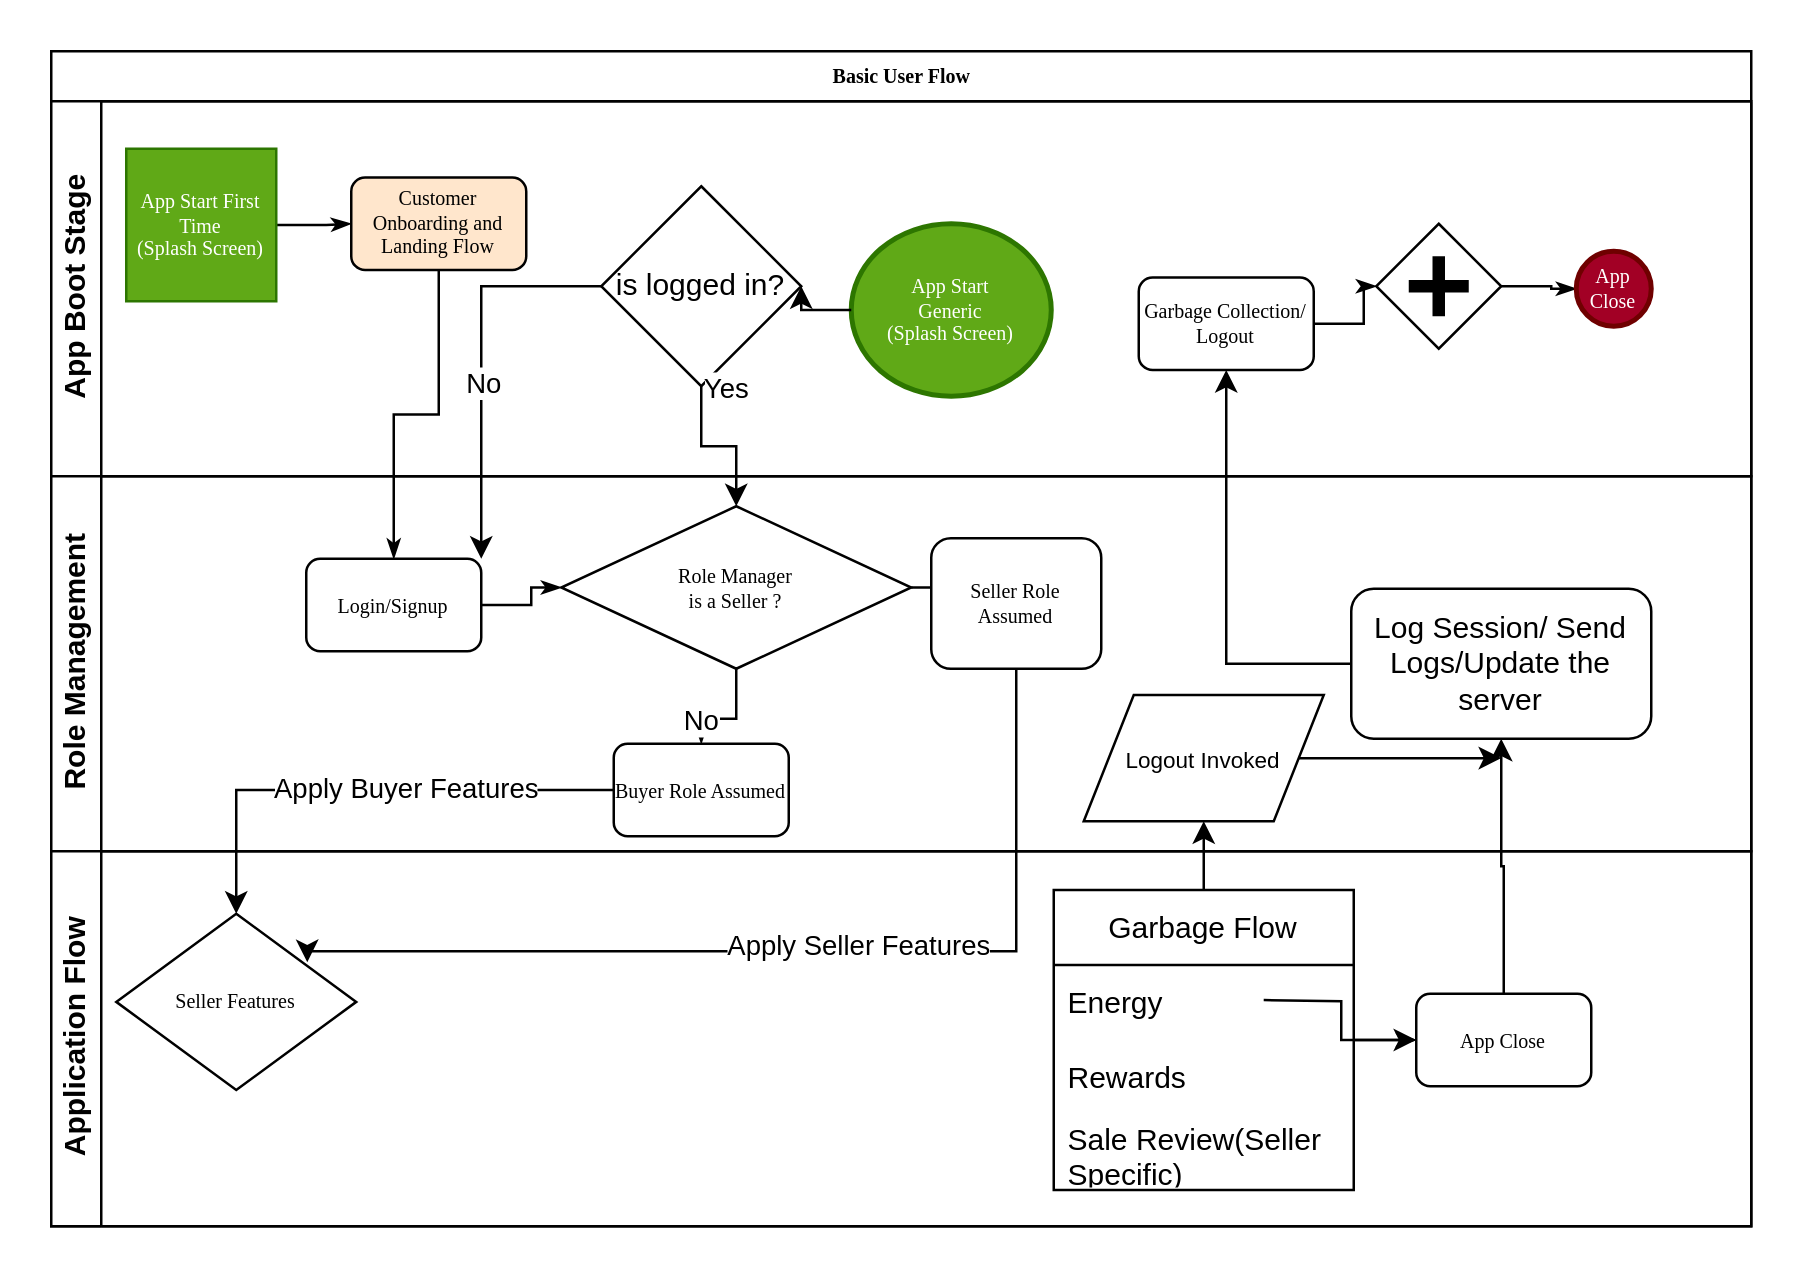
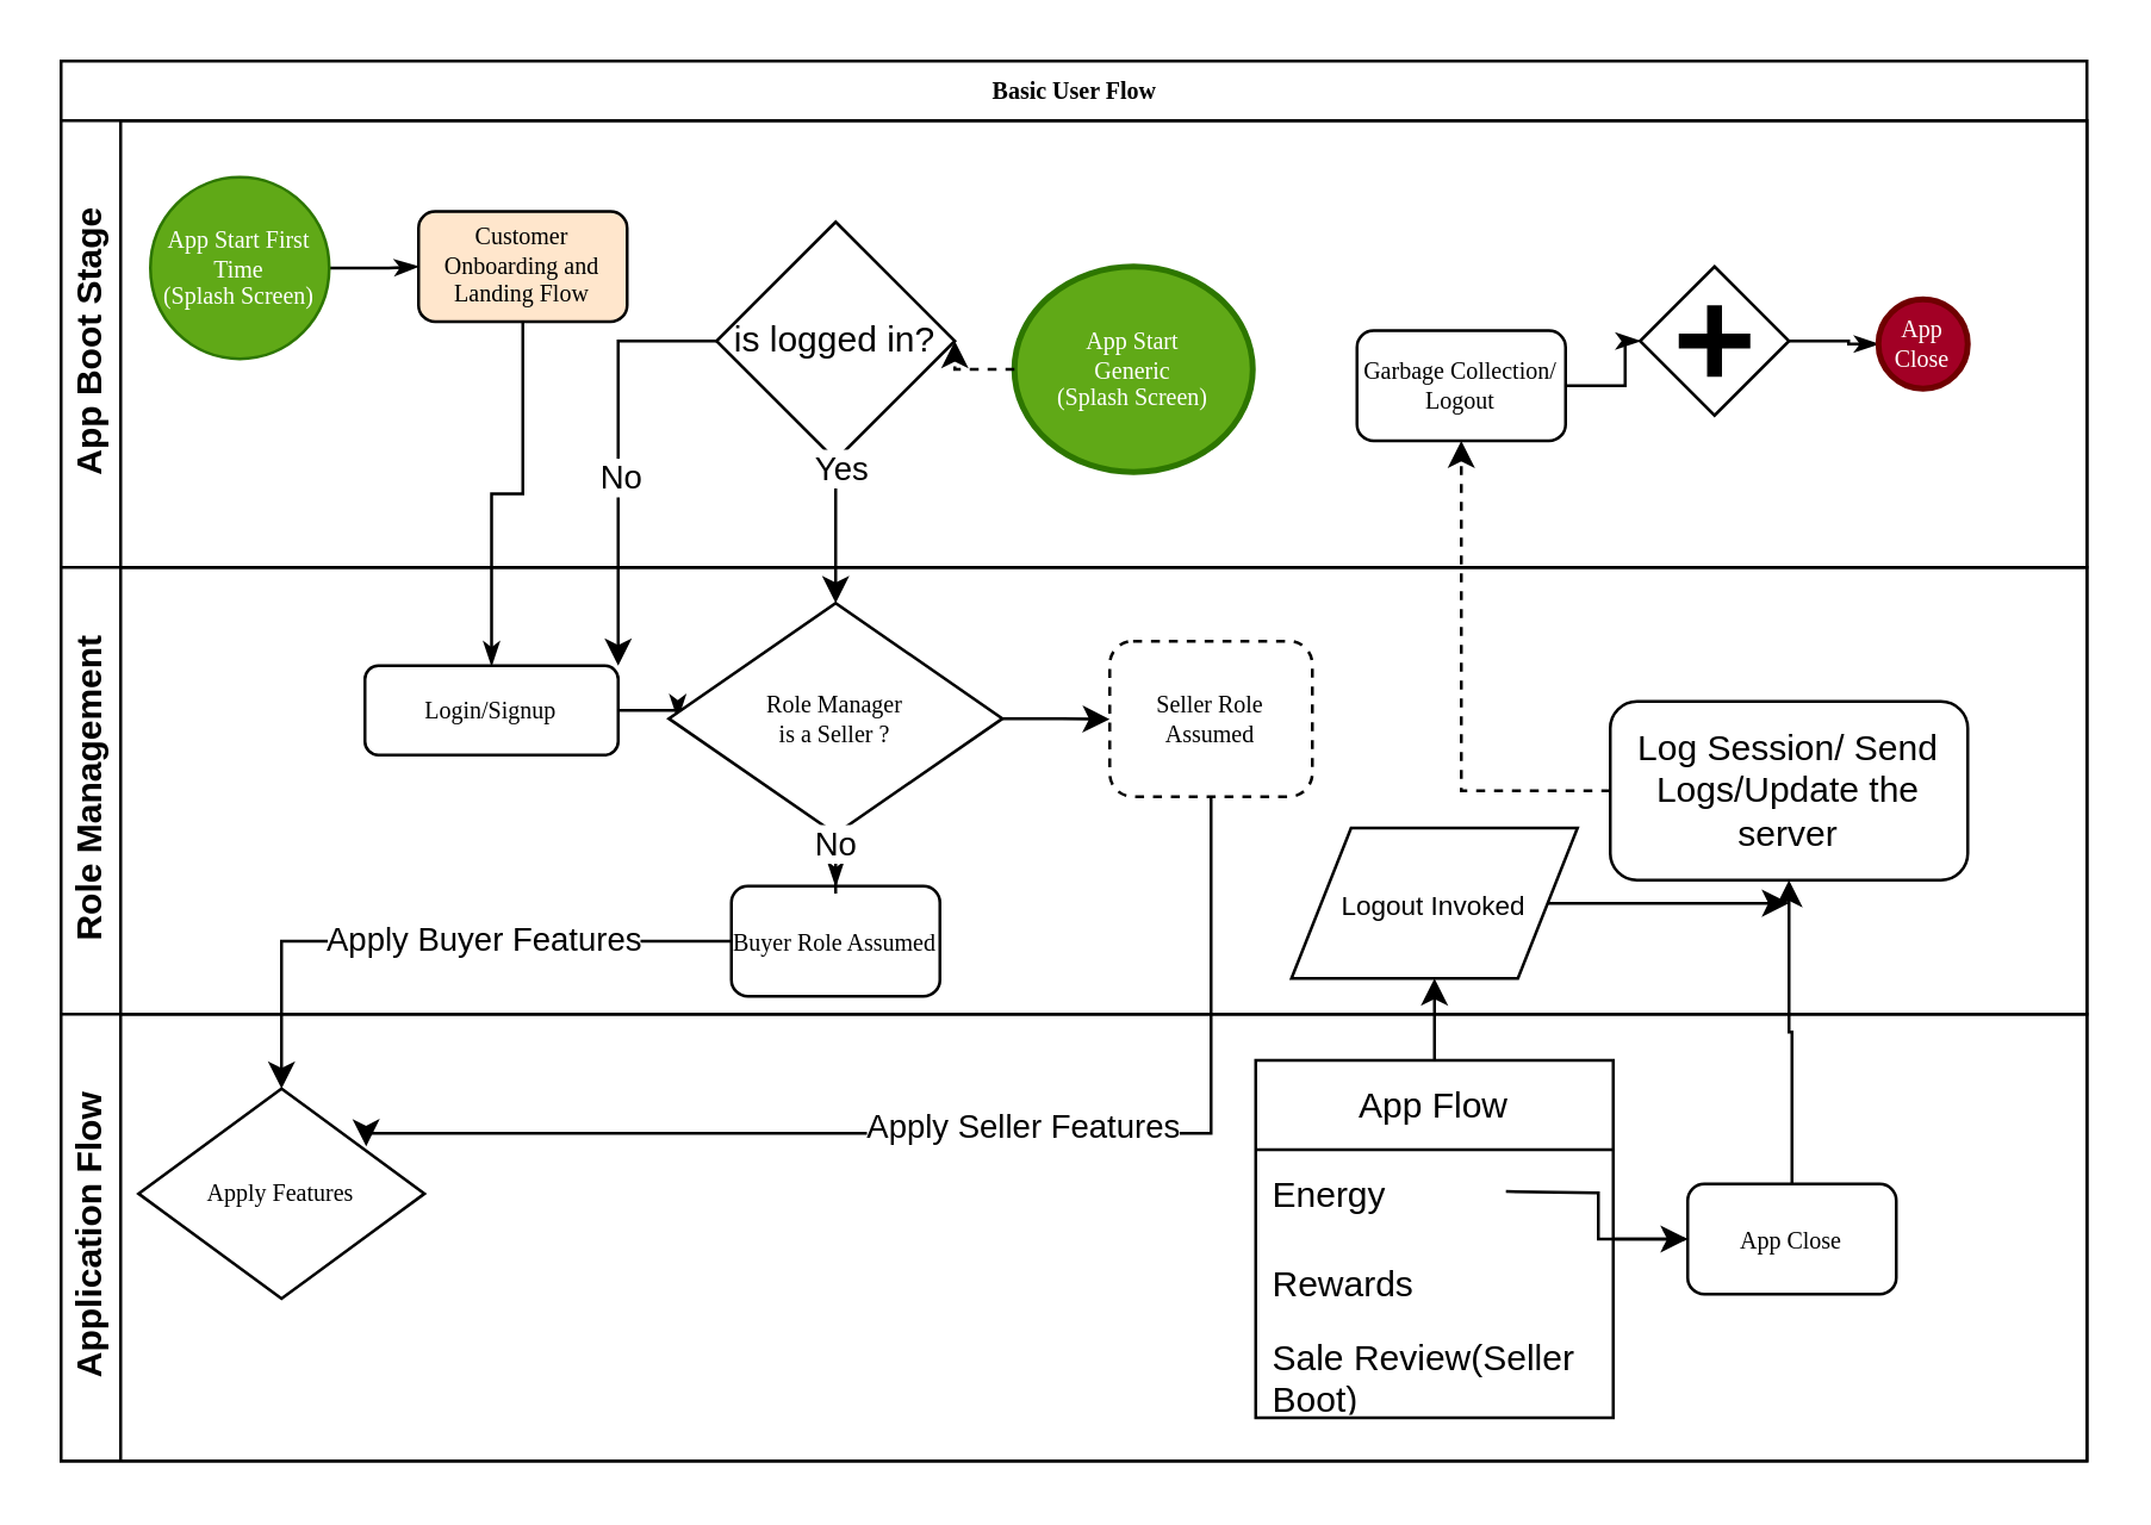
  <mxCell id="0" />
  <mxCell id="1" parent="0" />
  <mxCell id="2" value="Basic User Flow" style="swimlane;html=1;childLayout=stackLayout;horizontal=1;startSize=20;horizontalStack=0;rounded=0;shadow=0;labelBackgroundColor=none;strokeWidth=1;fontFamily=Verdana;fontSize=8;align=center;" parent="1" vertex="1"><mxGeometry x="20" y="20" width="680" height="470" as="geometry" /></mxCell>
  <mxCell id="3" value="App Boot Stage" style="swimlane;html=1;startSize=20;horizontal=0;" parent="2" vertex="1"><mxGeometry y="20" width="680" height="150" as="geometry" /></mxCell>
  <mxCell id="4" style="edgeStyle=orthogonalEdgeStyle;rounded=0;html=1;labelBackgroundColor=none;startArrow=none;startFill=0;startSize=5;endArrow=classicThin;endFill=1;endSize=5;jettySize=auto;orthogonalLoop=1;strokeWidth=1;fontFamily=Verdana;fontSize=8" parent="3" source="5" target="6" edge="1"><mxGeometry relative="1" as="geometry" /></mxCell>
- <mxCell id="5" value="App Start First Time&lt;br&gt;(Splash Screen)" style="whiteSpace=wrap;html=1;shadow=0;labelBackgroundColor=none;strokeWidth=1;fontFamily=Verdana;fontSize=8;align=center;fillColor=#60a917;fontColor=#ffffff;strokeColor=#2D7600;rounded=0;" parent="3" vertex="1"><mxGeometry x="30" y="19" width="60" height="61" as="geometry" /></mxCell>
+ <mxCell id="5" value="App Start First Time&lt;br&gt;(Splash Screen)" style="ellipse;whiteSpace=wrap;html=1;rounded=0;shadow=0;labelBackgroundColor=none;strokeWidth=1;fontFamily=Verdana;fontSize=8;align=center;fillColor=#60a917;fontColor=#ffffff;strokeColor=#2D7600;" parent="3" vertex="1"><mxGeometry x="30" y="19" width="60" height="61" as="geometry" /></mxCell>
  <mxCell id="6" value="Customer Onboarding and Landing Flow" style="rounded=1;whiteSpace=wrap;html=1;shadow=0;labelBackgroundColor=none;strokeWidth=1;fontFamily=Verdana;fontSize=8;align=center;fillColor=#ffe6cc;" parent="3" vertex="1"><mxGeometry x="120" y="30.5" width="70" height="37" as="geometry" /></mxCell>
  <mxCell id="7" value="App Start &lt;br&gt;Generic&lt;br&gt;(Splash Screen)" style="ellipse;whiteSpace=wrap;html=1;rounded=0;shadow=0;labelBackgroundColor=none;strokeWidth=2;fontFamily=Verdana;fontSize=8;align=center;fillColor=#60a917;fontColor=#ffffff;strokeColor=#2D7600;" parent="3" vertex="1"><mxGeometry x="320" y="49" width="80" height="69" as="geometry" /></mxCell>
  <mxCell id="8" style="edgeStyle=orthogonalEdgeStyle;rounded=0;html=1;entryX=0;entryY=0.5;labelBackgroundColor=none;startArrow=none;startFill=0;startSize=5;endArrow=classicThin;endFill=1;endSize=5;jettySize=auto;orthogonalLoop=1;strokeWidth=1;fontFamily=Verdana;fontSize=8" parent="3" source="9" target="11" edge="1"><mxGeometry relative="1" as="geometry" /></mxCell>
  <mxCell id="9" value="Garbage Collection/ Logout" style="rounded=1;whiteSpace=wrap;html=1;shadow=0;labelBackgroundColor=none;strokeWidth=1;fontFamily=Verdana;fontSize=8;align=center;" parent="3" vertex="1"><mxGeometry x="435" y="70.5" width="70" height="37" as="geometry" /></mxCell>
  <mxCell id="10" style="edgeStyle=orthogonalEdgeStyle;rounded=0;html=1;labelBackgroundColor=none;startArrow=none;startFill=0;startSize=5;endArrow=classicThin;endFill=1;endSize=5;jettySize=auto;orthogonalLoop=1;strokeWidth=1;fontFamily=Verdana;fontSize=8" parent="3" source="11" target="12" edge="1"><mxGeometry relative="1" as="geometry" /></mxCell>
  <mxCell id="11" value="" style="shape=mxgraph.bpmn.shape;html=1;verticalLabelPosition=bottom;labelBackgroundColor=#ffffff;verticalAlign=top;perimeter=rhombusPerimeter;background=gateway;outline=none;symbol=parallelGw;rounded=1;shadow=0;strokeWidth=1;fontFamily=Verdana;fontSize=8;align=center;" parent="3" vertex="1"><mxGeometry x="530" y="49" width="50" height="50" as="geometry" /></mxCell>
  <mxCell id="12" value="App Close" style="ellipse;whiteSpace=wrap;html=1;rounded=0;shadow=0;labelBackgroundColor=none;strokeWidth=2;fontFamily=Verdana;fontSize=8;align=center;fillColor=#a20025;fontColor=#ffffff;strokeColor=#6F0000;" parent="3" vertex="1"><mxGeometry x="610" y="60" width="30" height="30" as="geometry" /></mxCell>
- <mxCell id="13" style="edgeStyle=orthogonalEdgeStyle;rounded=0;orthogonalLoop=1;jettySize=auto;html=1;exitX=0;exitY=0.5;exitDx=0;exitDy=0;" edge="1" parent="3" source="7" target="14"><mxGeometry relative="1" as="geometry" /></mxCell>
+ <mxCell id="13" style="edgeStyle=orthogonalEdgeStyle;rounded=0;orthogonalLoop=1;jettySize=auto;html=1;exitX=0;exitY=0.5;exitDx=0;exitDy=0;dashed=1;" edge="1" parent="3" source="7" target="14"><mxGeometry relative="1" as="geometry" /></mxCell>
  <mxCell id="14" value="is logged in?" style="rhombus;whiteSpace=wrap;html=1;" vertex="1" parent="3"><mxGeometry x="220" y="34" width="80" height="80" as="geometry" /></mxCell>
  <mxCell id="15" value="Role Management" style="swimlane;html=1;startSize=20;horizontal=0;" parent="2" vertex="1"><mxGeometry y="170" width="680" height="150" as="geometry" /></mxCell>
  <mxCell id="16" style="edgeStyle=orthogonalEdgeStyle;rounded=0;html=1;labelBackgroundColor=none;startArrow=none;startFill=0;startSize=5;endArrow=classicThin;endFill=1;endSize=5;jettySize=auto;orthogonalLoop=1;strokeWidth=1;fontFamily=Verdana;fontSize=8" parent="15" source="17" target="19" edge="1"><mxGeometry relative="1" as="geometry" /></mxCell>
- <mxCell id="17" value="Login/Signup" style="rounded=1;whiteSpace=wrap;html=1;shadow=0;labelBackgroundColor=none;strokeWidth=1;fontFamily=Verdana;fontSize=8;align=center;" parent="15" vertex="1"><mxGeometry x="102" y="33.0" width="70" height="37" as="geometry" /></mxCell>
+ <mxCell id="17" value="Login/Signup" style="rounded=1;whiteSpace=wrap;html=1;shadow=0;labelBackgroundColor=none;strokeWidth=1;fontFamily=Verdana;fontSize=8;align=center;" parent="15" vertex="1"><mxGeometry x="102" y="33.0" width="85" height="30" as="geometry" /></mxCell>
  <mxCell id="18" value="" style="edgeStyle=orthogonalEdgeStyle;rounded=0;orthogonalLoop=1;jettySize=auto;html=1;" edge="1" parent="15" source="19" target="20"><mxGeometry relative="1" as="geometry" /></mxCell>
- <mxCell id="19" value="Role Manager&lt;br&gt;is a Seller ?" style="strokeWidth=1;html=1;shape=mxgraph.flowchart.decision;whiteSpace=wrap;rounded=1;shadow=0;labelBackgroundColor=none;fontFamily=Verdana;fontSize=8;align=center;" parent="15" vertex="1"><mxGeometry x="204" y="12" width="140" height="65" as="geometry" /></mxCell>
- <mxCell id="20" value="Seller Role Assumed" style="whiteSpace=wrap;html=1;fontSize=8;fontFamily=Verdana;strokeWidth=1;rounded=1;shadow=0;labelBackgroundColor=none;" vertex="1" parent="15"><mxGeometry x="352" y="24.75" width="68" height="52.25" as="geometry" /></mxCell>
+ <mxCell id="19" value="Role Manager&lt;br&gt;is a Seller ?" style="strokeWidth=1;html=1;shape=mxgraph.flowchart.decision;whiteSpace=wrap;rounded=1;shadow=0;labelBackgroundColor=none;fontFamily=Verdana;fontSize=8;align=center;" parent="15" vertex="1"><mxGeometry x="204" y="12" width="112" height="77.5" as="geometry" /></mxCell>
+ <mxCell id="20" value="Seller Role Assumed" style="whiteSpace=wrap;html=1;fontSize=8;fontFamily=Verdana;strokeWidth=1;rounded=1;shadow=0;labelBackgroundColor=none;dashed=1;" vertex="1" parent="15"><mxGeometry x="352" y="24.75" width="68" height="52.25" as="geometry" /></mxCell>
  <mxCell id="21" value="Log Session/ Send Logs/Update the server" style="rounded=1;whiteSpace=wrap;html=1;" vertex="1" parent="15"><mxGeometry x="520" y="45" width="120" height="60" as="geometry" /></mxCell>
  <mxCell id="22" style="edgeStyle=orthogonalEdgeStyle;rounded=0;orthogonalLoop=1;jettySize=auto;html=1;" edge="1" parent="15" source="23"><mxGeometry relative="1" as="geometry"><mxPoint x="580" y="112.75" as="targetPoint" /></mxGeometry></mxCell>
  <mxCell id="23" value="&lt;font style=&quot;font-size: 9px;&quot;&gt;Logout Invoked&lt;/font&gt;" style="shape=parallelogram;perimeter=parallelogramPerimeter;whiteSpace=wrap;html=1;fixedSize=1;fontStyle=0;startSize=30;" vertex="1" parent="15"><mxGeometry x="413" y="87.5" width="96" height="50.5" as="geometry" /></mxCell>
  <mxCell id="24" value="Application Flow" style="swimlane;html=1;startSize=20;horizontal=0;" parent="2" vertex="1"><mxGeometry y="320" width="680" height="150" as="geometry" /></mxCell>
  <mxCell id="25" value="Buyer Role Assumed" style="rounded=1;whiteSpace=wrap;html=1;shadow=0;labelBackgroundColor=none;strokeWidth=1;fontFamily=Verdana;fontSize=8;align=center;" parent="24" vertex="1"><mxGeometry x="225" y="-43.0" width="70" height="37" as="geometry" /></mxCell>
- <mxCell id="26" value="Seller Features" style="strokeWidth=1;html=1;shape=mxgraph.flowchart.decision;whiteSpace=wrap;rounded=1;shadow=0;labelBackgroundColor=none;fontFamily=Verdana;fontSize=8;align=center;strokeColor=default;" parent="24" vertex="1"><mxGeometry x="26" y="25" width="96" height="70.5" as="geometry" /></mxCell>
+ <mxCell id="26" value="Apply Features" style="strokeWidth=1;html=1;shape=mxgraph.flowchart.decision;whiteSpace=wrap;rounded=1;shadow=0;labelBackgroundColor=none;fontFamily=Verdana;fontSize=8;align=center;strokeColor=default;" parent="24" vertex="1"><mxGeometry x="26" y="25" width="96" height="70.5" as="geometry" /></mxCell>
  <mxCell id="27" style="edgeStyle=orthogonalEdgeStyle;rounded=0;html=1;labelBackgroundColor=none;startArrow=none;startFill=0;startSize=5;endArrow=classicThin;endFill=1;endSize=5;jettySize=auto;orthogonalLoop=1;strokeColor=#000000;strokeWidth=1;fontFamily=Verdana;fontSize=8;fontColor=#000000;" parent="24" target="28" edge="1"><mxGeometry relative="1" as="geometry"><mxPoint x="484.98" y="59.52" as="sourcePoint" /></mxGeometry></mxCell>
  <mxCell id="28" value="App Close" style="rounded=1;whiteSpace=wrap;html=1;shadow=0;labelBackgroundColor=none;strokeWidth=1;fontFamily=Verdana;fontSize=8;align=center;" parent="24" vertex="1"><mxGeometry x="546" y="57" width="70" height="37" as="geometry" /></mxCell>
  <mxCell id="29" style="edgeStyle=orthogonalEdgeStyle;rounded=0;orthogonalLoop=1;jettySize=auto;html=1;entryX=0.5;entryY=0;entryDx=0;entryDy=0;entryPerimeter=0;" edge="1" parent="24" source="25" target="26"><mxGeometry relative="1" as="geometry" /></mxCell>
  <mxCell id="30" value="Apply Buyer Features" style="edgeLabel;html=1;align=center;verticalAlign=middle;resizable=0;points=[];" vertex="1" connectable="0" parent="29"><mxGeometry x="0.067" y="-2" relative="1" as="geometry"><mxPoint x="23" y="1" as="offset" /></mxGeometry></mxCell>
  <mxCell id="31" style="edgeStyle=orthogonalEdgeStyle;rounded=0;orthogonalLoop=1;jettySize=auto;html=1;entryX=0;entryY=0.5;entryDx=0;entryDy=0;" edge="1" parent="24" source="32" target="28"><mxGeometry relative="1" as="geometry" /></mxCell>
- <mxCell id="32" value="Garbage Flow" style="swimlane;fontStyle=0;childLayout=stackLayout;horizontal=1;startSize=30;horizontalStack=0;resizeParent=1;resizeParentMax=0;resizeLast=0;collapsible=1;marginBottom=0;whiteSpace=wrap;html=1;" vertex="1" parent="24"><mxGeometry x="401" y="15.5" width="120" height="120" as="geometry" /></mxCell>
+ <mxCell id="32" value="App Flow" style="swimlane;fontStyle=0;childLayout=stackLayout;horizontal=1;startSize=30;horizontalStack=0;resizeParent=1;resizeParentMax=0;resizeLast=0;collapsible=1;marginBottom=0;whiteSpace=wrap;html=1;" vertex="1" parent="24"><mxGeometry x="401" y="15.5" width="120" height="120" as="geometry" /></mxCell>
  <mxCell id="33" value="Energy" style="text;strokeColor=none;fillColor=none;align=left;verticalAlign=middle;spacingLeft=4;spacingRight=4;overflow=hidden;points=[[0,0.5],[1,0.5]];portConstraint=eastwest;rotatable=0;whiteSpace=wrap;html=1;" vertex="1" parent="32"><mxGeometry y="30" width="120" height="30" as="geometry" /></mxCell>
  <mxCell id="34" value="Rewards" style="text;strokeColor=none;fillColor=none;align=left;verticalAlign=middle;spacingLeft=4;spacingRight=4;overflow=hidden;points=[[0,0.5],[1,0.5]];portConstraint=eastwest;rotatable=0;whiteSpace=wrap;html=1;" vertex="1" parent="32"><mxGeometry y="60" width="120" height="30" as="geometry" /></mxCell>
- <mxCell id="35" value="Sale Review(Seller Specific)" style="text;strokeColor=none;fillColor=none;align=left;verticalAlign=middle;spacingLeft=4;spacingRight=4;overflow=hidden;points=[[0,0.5],[1,0.5]];portConstraint=eastwest;rotatable=0;whiteSpace=wrap;html=1;" vertex="1" parent="32"><mxGeometry y="90" width="120" height="30" as="geometry" /></mxCell>
+ <mxCell id="35" value="Sale Review(Seller Boot)" style="text;strokeColor=none;fillColor=none;align=left;verticalAlign=middle;spacingLeft=4;spacingRight=4;overflow=hidden;points=[[0,0.5],[1,0.5]];portConstraint=eastwest;rotatable=0;whiteSpace=wrap;html=1;" vertex="1" parent="32"><mxGeometry y="90" width="120" height="30" as="geometry" /></mxCell>
  <mxCell id="36" style="edgeStyle=orthogonalEdgeStyle;rounded=0;html=1;labelBackgroundColor=none;startArrow=none;startFill=0;startSize=5;endArrow=classicThin;endFill=1;endSize=5;jettySize=auto;orthogonalLoop=1;strokeWidth=1;fontFamily=Verdana;fontSize=8" parent="2" source="6" target="17" edge="1"><mxGeometry relative="1" as="geometry" /></mxCell>
  <mxCell id="37" value="" style="edgeStyle=orthogonalEdgeStyle;rounded=0;html=1;labelBackgroundColor=none;startArrow=none;startFill=0;startSize=5;endArrow=classicThin;endFill=1;endSize=5;jettySize=auto;orthogonalLoop=1;strokeWidth=1;fontFamily=Verdana;fontSize=8" parent="2" source="19" target="25" edge="1"><mxGeometry x="-0.895" y="15" relative="1" as="geometry"><mxPoint as="offset" /></mxGeometry></mxCell>
  <mxCell id="38" value="No" style="edgeLabel;html=1;align=center;verticalAlign=middle;resizable=0;points=[];" vertex="1" connectable="0" parent="37"><mxGeometry x="0.55" y="-1" relative="1" as="geometry"><mxPoint as="offset" /></mxGeometry></mxCell>
  <mxCell id="39" value="" style="edgeStyle=orthogonalEdgeStyle;rounded=0;orthogonalLoop=1;jettySize=auto;html=1;" edge="1" parent="2" source="14" target="19"><mxGeometry relative="1" as="geometry" /></mxCell>
  <mxCell id="40" value="Yes" style="edgeLabel;html=1;align=center;verticalAlign=middle;resizable=0;points=[];" vertex="1" connectable="0" parent="39"><mxGeometry x="0.057" y="1" relative="1" as="geometry"><mxPoint y="-23" as="offset" /></mxGeometry></mxCell>
  <mxCell id="41" style="edgeStyle=orthogonalEdgeStyle;rounded=0;orthogonalLoop=1;jettySize=auto;html=1;entryX=1;entryY=0;entryDx=0;entryDy=0;" edge="1" parent="2" source="14" target="17"><mxGeometry relative="1" as="geometry" /></mxCell>
  <mxCell id="42" value="No" style="edgeLabel;html=1;align=center;verticalAlign=middle;resizable=0;points=[];" vertex="1" connectable="0" parent="41"><mxGeometry x="0.092" relative="1" as="geometry"><mxPoint as="offset" /></mxGeometry></mxCell>
  <mxCell id="43" style="edgeStyle=orthogonalEdgeStyle;rounded=0;orthogonalLoop=1;jettySize=auto;html=1;entryX=0.796;entryY=0.275;entryDx=0;entryDy=0;entryPerimeter=0;" edge="1" parent="2" source="20" target="26"><mxGeometry relative="1" as="geometry"><mxPoint x="386" y="350" as="targetPoint" /><Array as="points"><mxPoint x="386" y="360" /><mxPoint x="102" y="360" /></Array></mxGeometry></mxCell>
  <mxCell id="44" value="Apply Seller Features" style="edgeLabel;html=1;align=center;verticalAlign=middle;resizable=0;points=[];" vertex="1" connectable="0" parent="43"><mxGeometry x="-0.116" y="-3" relative="1" as="geometry"><mxPoint as="offset" /></mxGeometry></mxCell>
  <mxCell id="45" style="edgeStyle=orthogonalEdgeStyle;rounded=0;orthogonalLoop=1;jettySize=auto;html=1;entryX=0.5;entryY=1;entryDx=0;entryDy=0;" edge="1" parent="2" source="28" target="21"><mxGeometry relative="1" as="geometry" /></mxCell>
  <mxCell id="46" value="" style="edgeStyle=orthogonalEdgeStyle;rounded=0;orthogonalLoop=1;jettySize=auto;html=1;" edge="1" parent="2" source="32" target="23"><mxGeometry relative="1" as="geometry" /></mxCell>
- <mxCell id="47" style="edgeStyle=orthogonalEdgeStyle;rounded=0;orthogonalLoop=1;jettySize=auto;html=1;entryX=0.5;entryY=1;entryDx=0;entryDy=0;" edge="1" parent="2" source="21" target="9"><mxGeometry relative="1" as="geometry" /></mxCell>
+ <mxCell id="47" style="edgeStyle=orthogonalEdgeStyle;rounded=0;orthogonalLoop=1;jettySize=auto;html=1;entryX=0.5;entryY=1;entryDx=0;entryDy=0;dashed=1;" edge="1" parent="2" source="21" target="9"><mxGeometry relative="1" as="geometry" /></mxCell>
